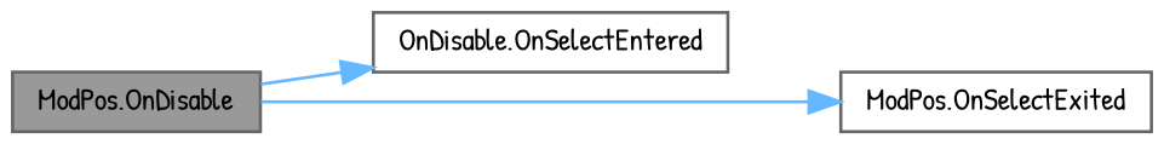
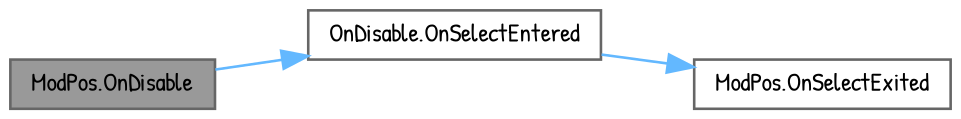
  digraph {
    fontname="Patrick Hand"
    rankdir=LR
    node [color=grey40 fillcolor=white fontname="Patrick Hand" fontsize=10 shape=box style=filled]
    edge [color=steelblue1 fontname="Patrick Hand" fontsize=10 labelfontname=Helvetica labelfontsize=10 style=solid]
    n1 [color=gray40 fillcolor=grey60 fontcolor=black height=0.2 label="ModPos.OnDisable" width=0.4]
    n2 [height=0.2 label="OnDisable.OnSelectEntered" width=0.4]
    n3 [height=0.2 label="ModPos.OnSelectExited" width=0.4]
    n1 -> n2
-   n1 -> n3
+   n2 -> n3
  }
